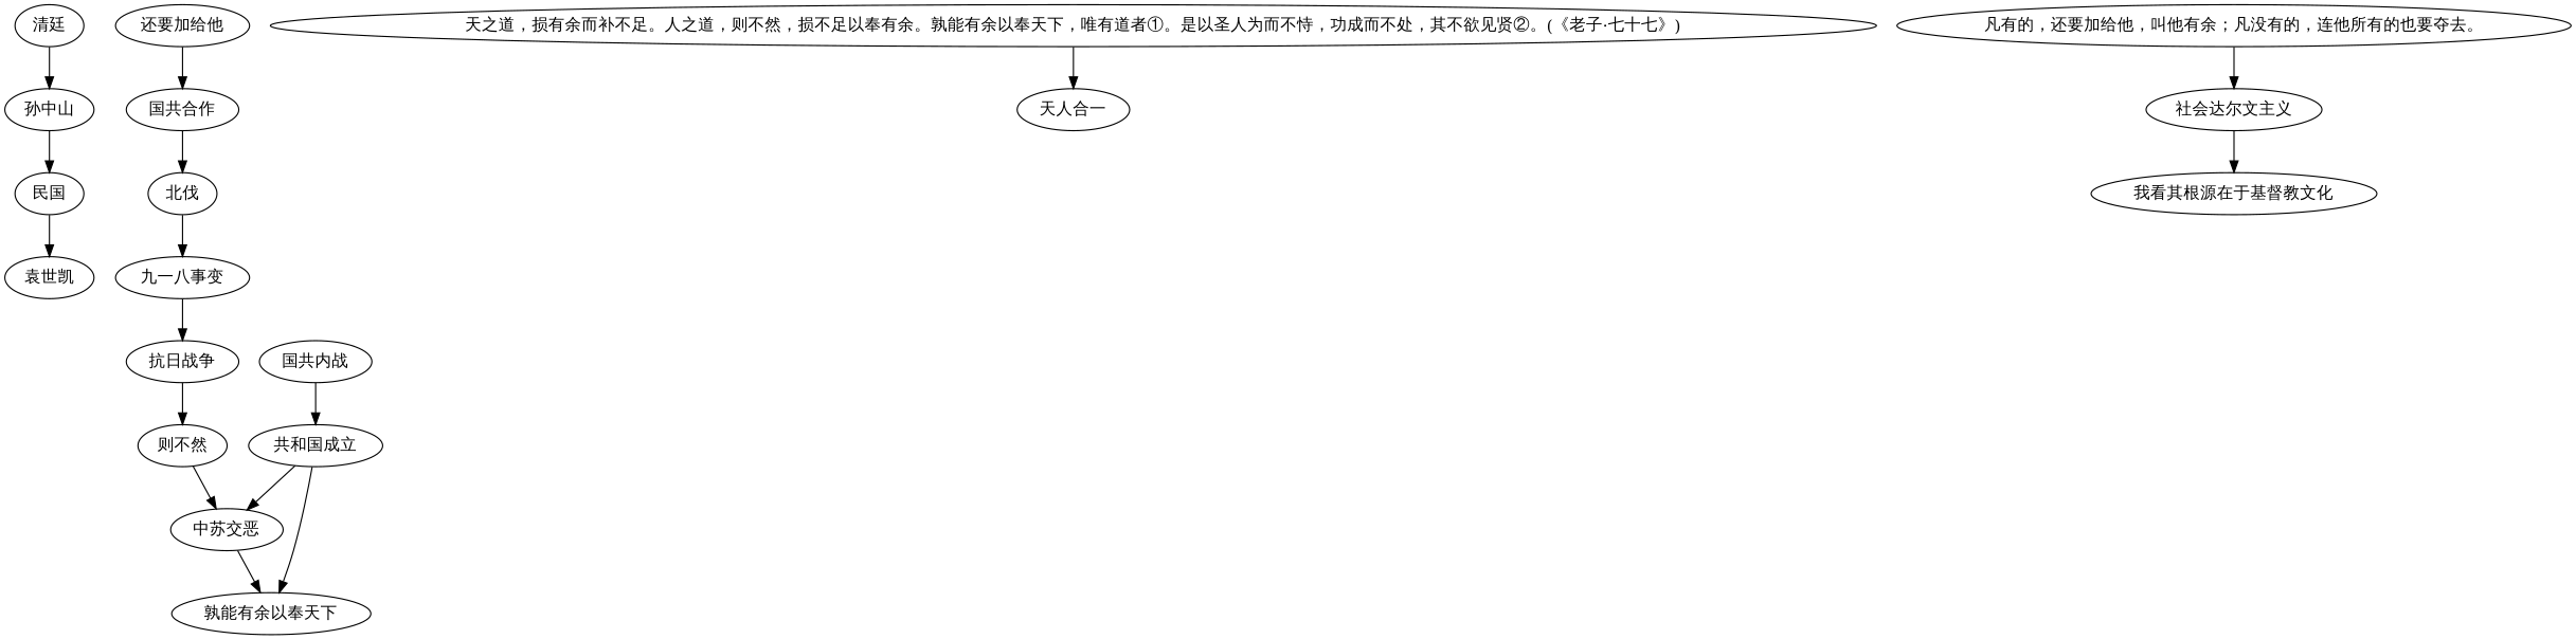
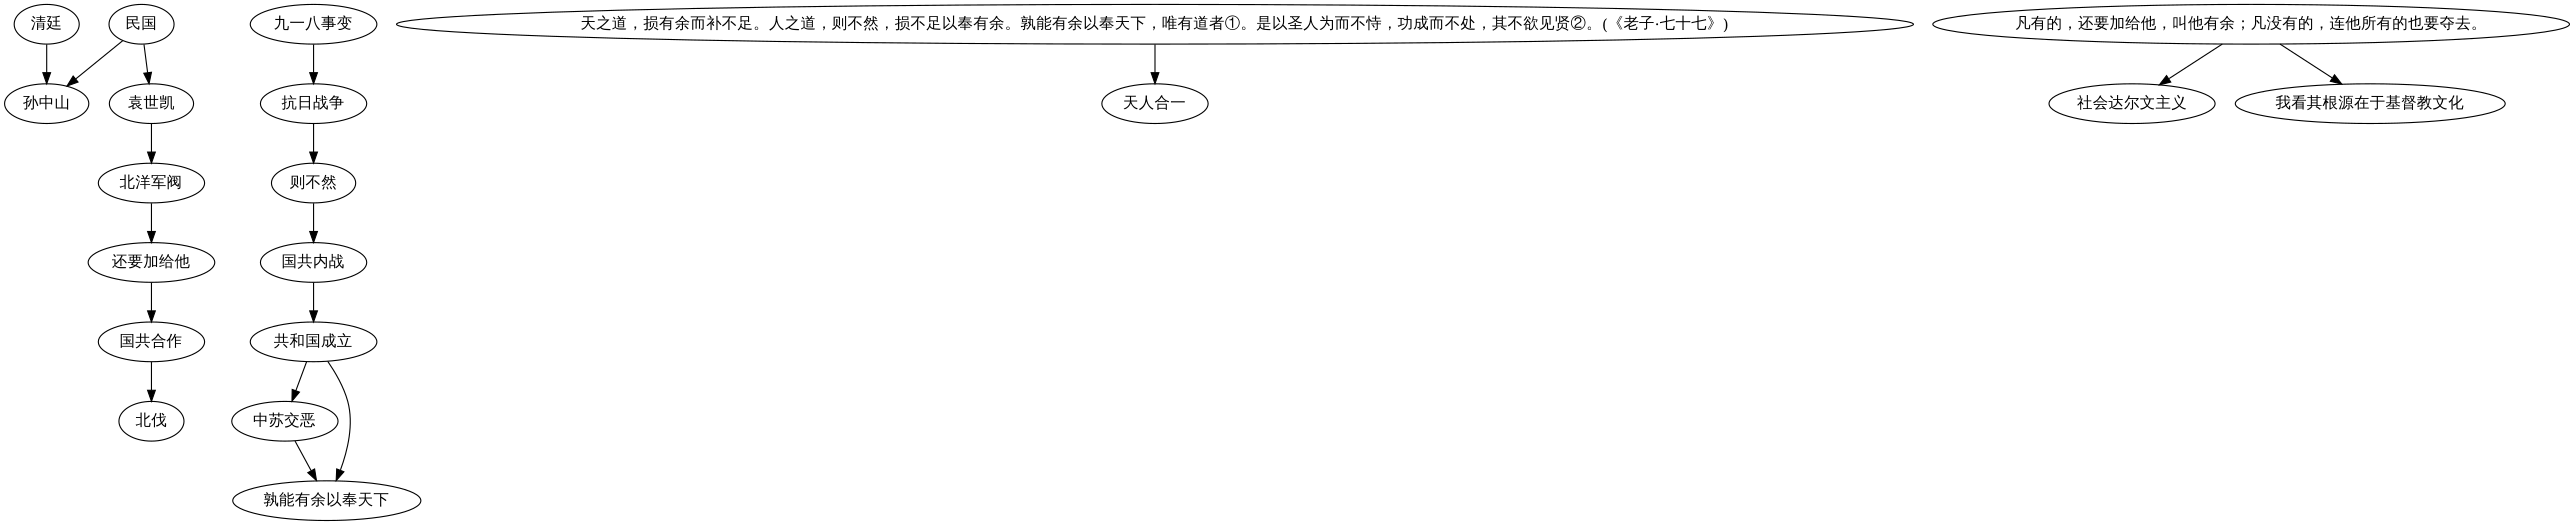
  digraph {
    "清廷"
    "孙中山"
    "民国"
    "袁世凯"
+   "北洋军阀"
    n6 [label="还要加给他"]
    "国共合作"
    "北伐"
    "九一八事变"
    "抗日战争"
    n11 [label="则不然"]
    "国共内战"
    "共和国成立"
    "中苏交恶"
    n15 [label="孰能有余以奉天下"]
    "天之道，损有余而补不足。人之道，则不然，损不足以奉有余。孰能有余以奉天下，唯有道者①。是以圣人为而不恃，功成而不处，其不欲见贤②。(《老子·七十七》)"
    "天人合一"
    "凡有的，还要加给他，叫他有余；凡没有的，连他所有的也要夺去。"
    "社会达尔文主义"
    "我看其根源在于基督教文化"
    "清廷" -> "孙中山"
-   "孙中山" -> "民国"
+   "民国" -> "孙中山"
    "民国" -> "袁世凯"
+   "袁世凯" -> "北洋军阀"
+   "北洋军阀" -> n6
    n6 -> "国共合作"
    "国共合作" -> "北伐"
-   "北伐" -> "九一八事变"
    "九一八事变" -> "抗日战争"
    "抗日战争" -> n11
-   n11 -> "中苏交恶"
+   n11 -> "国共内战"
    "国共内战" -> "共和国成立"
    "共和国成立" -> "中苏交恶"
    "共和国成立" -> n15
    "中苏交恶" -> n15
    "天之道，损有余而补不足。人之道，则不然，损不足以奉有余。孰能有余以奉天下，唯有道者①。是以圣人为而不恃，功成而不处，其不欲见贤②。(《老子·七十七》)" -> "天人合一"
    "凡有的，还要加给他，叫他有余；凡没有的，连他所有的也要夺去。" -> "社会达尔文主义"
-   "社会达尔文主义" -> "我看其根源在于基督教文化"
+   "凡有的，还要加给他，叫他有余；凡没有的，连他所有的也要夺去。" -> "我看其根源在于基督教文化"
  }
